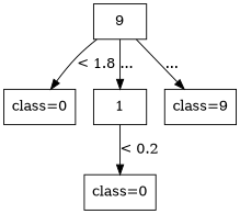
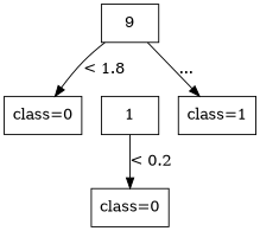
  digraph {
    node [shape=box]
    n1 [label=9]
    n2 [label="class=0"]
    n3 [label=1]
-   n4 [label="class=9"]
+   n4 [label="class=1"]
    n5 [label="class=0"]
    n1 -> n2 [label="< 1.8"]
-   n1 -> n3 [label="..."]
    n1 -> n4 [label="..."]
    n3 -> n5 [label="< 0.2"]
  }
